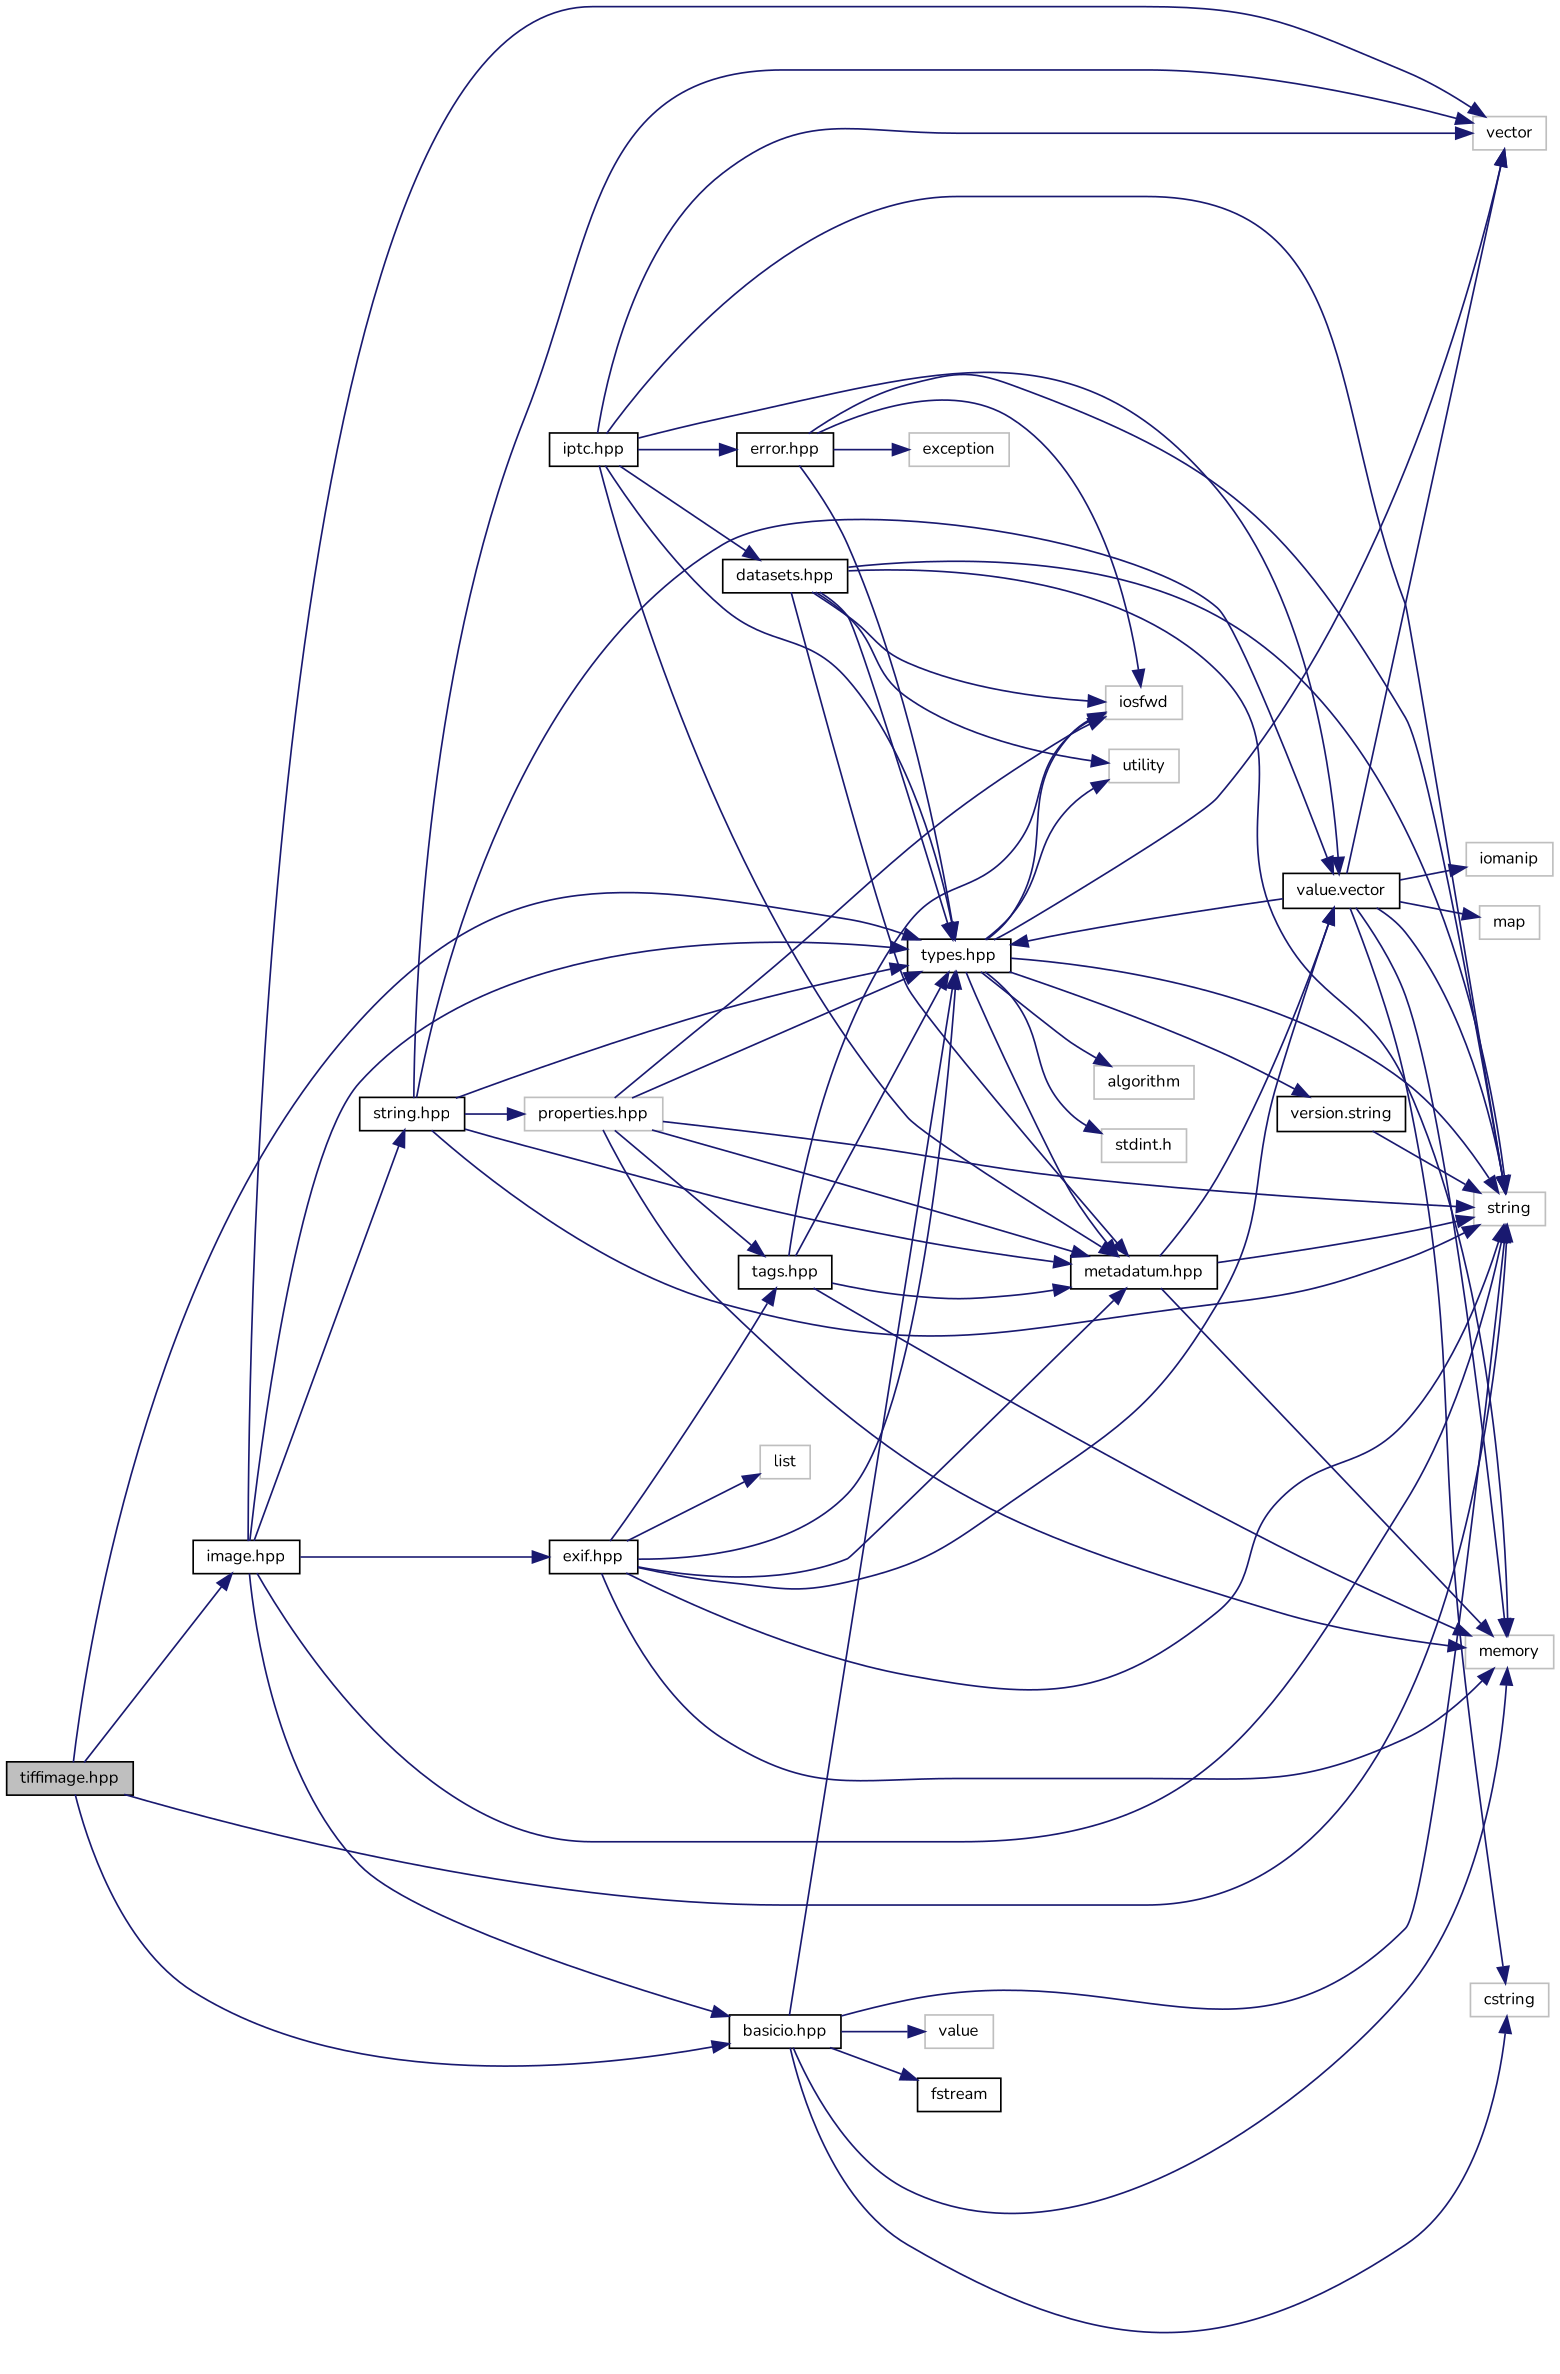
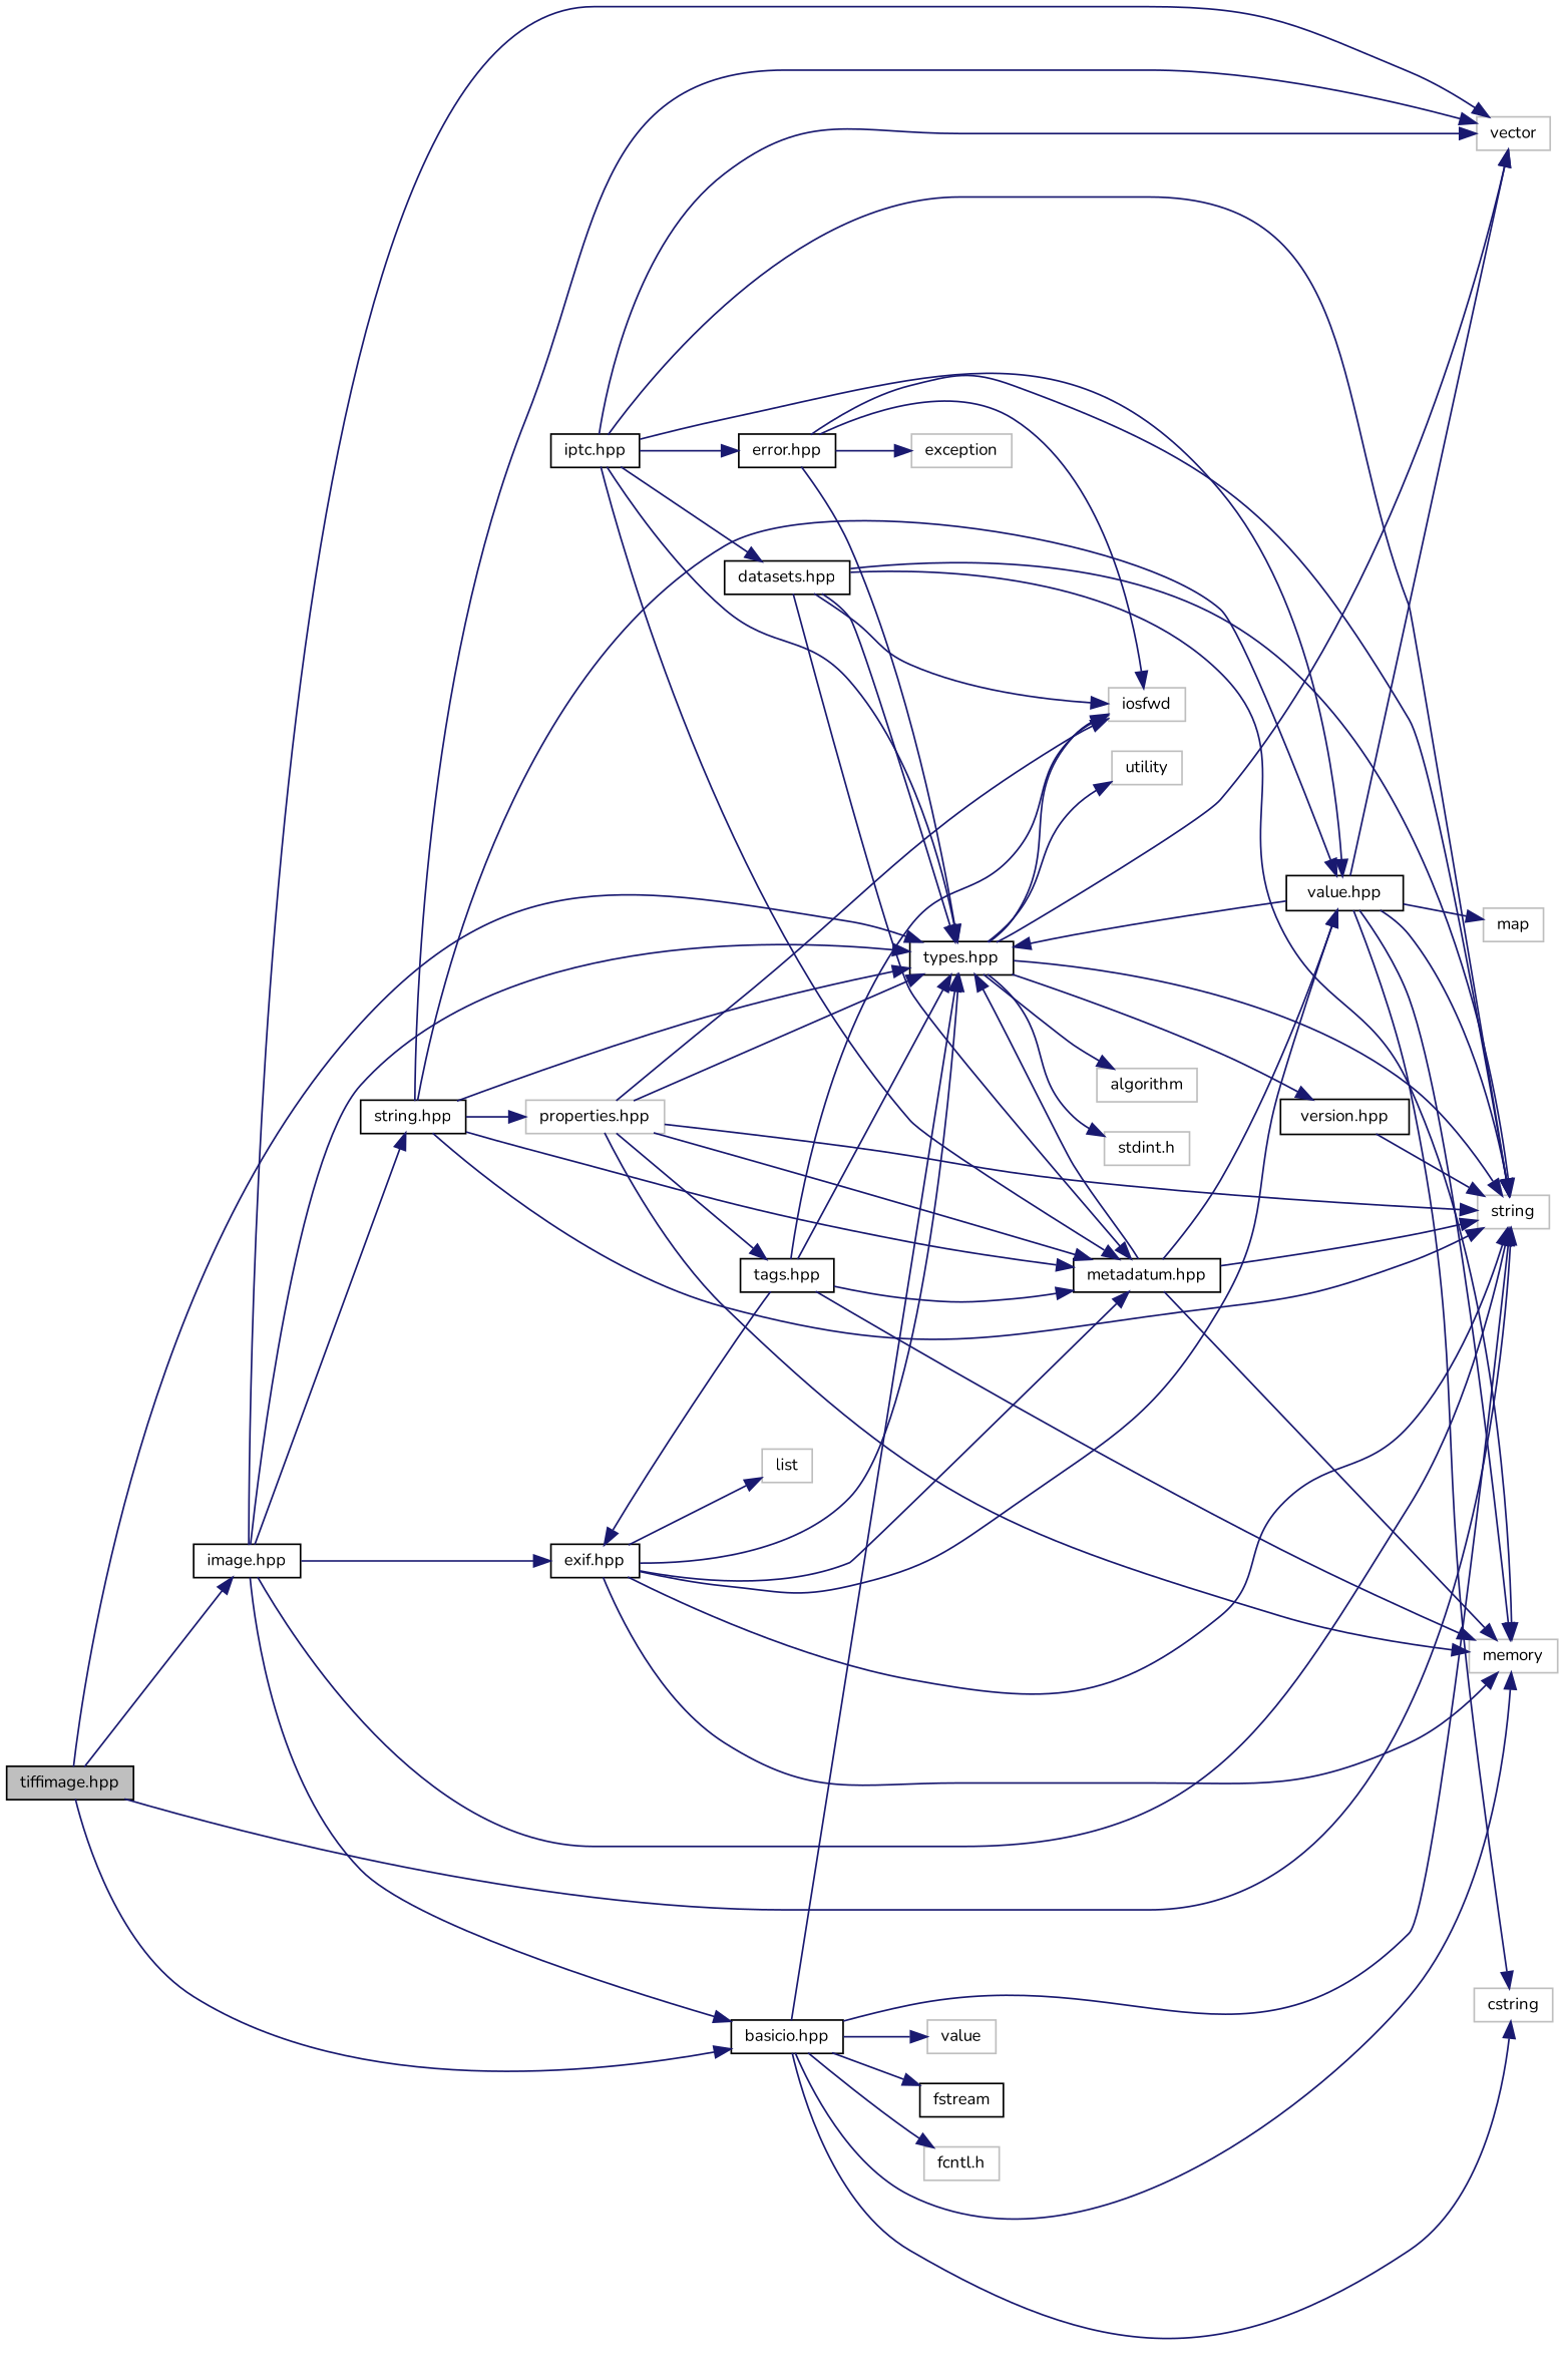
  digraph {
    fontname=Nunito
    rankdir=LR
    node [color=grey75 fillcolor=white fontname=Nunito fontsize=10 shape=record style=filled]
    edge [color=midnightblue fontname=Nunito fontsize=10 labelfontname=FreeSans labelfontsize=10 style=solid]
    n1 [color=black fillcolor=grey75 fontcolor=black height=0.2 label="tiffimage.hpp" width=0.4]
    n2 [color=black height=0.2 label="image.hpp" width=0.4]
    n3 [color=black height=0.2 label="types.hpp" width=0.4]
    n4 [height=0.2 label=string width=0.4]
    n5 [color=black height=0.2 label="basicio.hpp" width=0.4]
    n6 [height=0.2 label=vector width=0.4]
    n7 [color=black height=0.2 label="exif.hpp" width=0.4]
    n8 [color=black height=0.2 label="string.hpp" width=0.4]
-   n9 [color=black height=0.2 label="version.string" width=0.4]
+   n9 [color=black height=0.2 label="version.hpp" width=0.4]
    n10 [height=0.2 label=iosfwd width=0.4]
    n11 [height=0.2 label=utility width=0.4]
    n12 [height=0.2 label=algorithm width=0.4]
    n13 [height=0.2 label="stdint.h" width=0.4]
    n14 [height=0.2 label=memory width=0.4]
    n15 [color=black height=0.2 label=fstream width=0.4]
+   n16 [height=0.2 label="fcntl.h" width=0.4]
    n17 [height=0.2 label=value width=0.4]
    n18 [height=0.2 label=cstring width=0.4]
    n19 [color=black height=0.2 label="metadatum.hpp" width=0.4]
-   n20 [color=black height=0.2 label="value.vector" width=0.4]
+   n20 [color=black height=0.2 label="value.hpp" width=0.4]
    n21 [color=black height=0.2 label="tags.hpp" width=0.4]
    n22 [height=0.2 label=list width=0.4]
    n23 [color=black height=0.2 label="iptc.hpp" width=0.4]
    n24 [color=black height=0.2 label="error.hpp" width=0.4]
    n25 [color=black height=0.2 label="datasets.hpp" width=0.4]
    n26 [height=0.2 label="properties.hpp" width=0.4]
    n27 [height=0.2 label=map width=0.4]
-   n28 [height=0.2 label=iomanip width=0.4]
    n29 [height=0.2 label=exception width=0.4]
    n1 -> n2
    n1 -> n3
    n1 -> n4
    n1 -> n5
    n2 -> n3
    n2 -> n4
    n2 -> n5
    n2 -> n6
    n2 -> n7
    n2 -> n8
    n3 -> n4
    n3 -> n6
    n3 -> n9
    n3 -> n10
    n3 -> n11
    n3 -> n12
    n3 -> n13
    n5 -> n3
    n5 -> n4
    n5 -> n14
    n5 -> n15
+   n5 -> n16
    n5 -> n17
    n5 -> n18
    n7 -> n3
    n7 -> n4
    n7 -> n14
    n7 -> n19
    n7 -> n20
-   n7 -> n21
+   n21 -> n7
    n7 -> n22
    n8 -> n3
    n8 -> n4
    n8 -> n6
    n8 -> n19
    n8 -> n20
    n8 -> n26
    n9 -> n4
-   n3 -> n19
+   n19 -> n3
    n19 -> n4
    n19 -> n14
    n19 -> n20
    n20 -> n3
    n20 -> n4
    n20 -> n6
    n20 -> n14
    n20 -> n18
    n20 -> n27
-   n20 -> n28
    n21 -> n3
    n21 -> n10
    n21 -> n14
    n21 -> n19
    n23 -> n3
    n23 -> n4
    n23 -> n6
    n23 -> n19
    n23 -> n20
    n23 -> n24
    n23 -> n25
    n24 -> n3
    n24 -> n4
    n24 -> n10
    n24 -> n29
    n25 -> n3
    n25 -> n4
    n25 -> n10
-   n25 -> n11
    n25 -> n14
    n25 -> n19
    n26 -> n3
    n26 -> n4
    n26 -> n10
    n26 -> n14
    n26 -> n19
    n26 -> n21
  }
